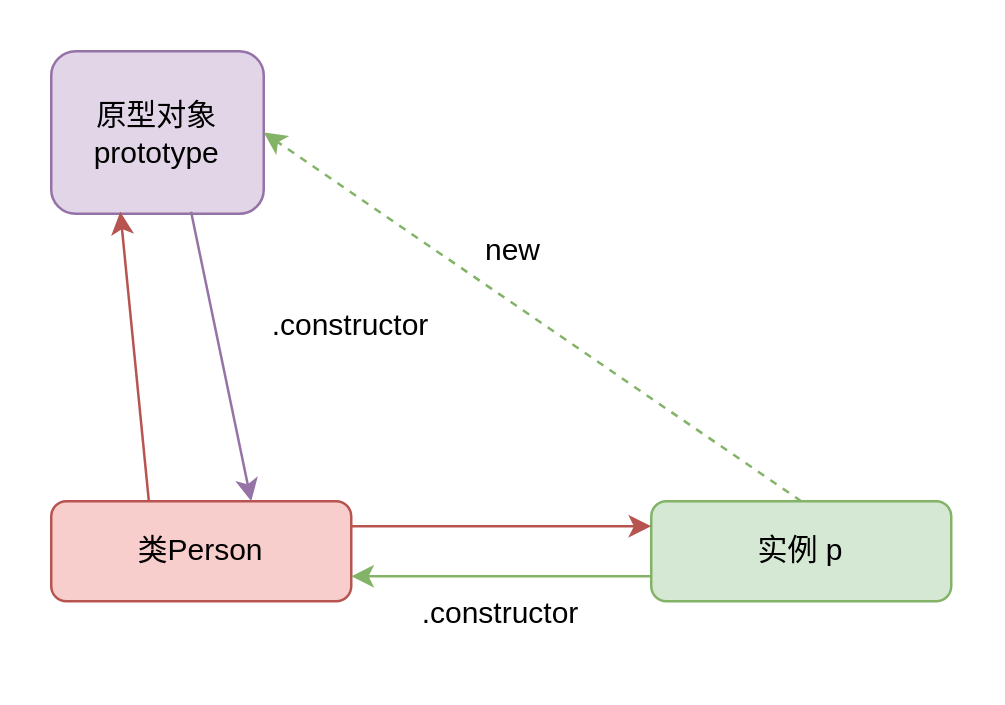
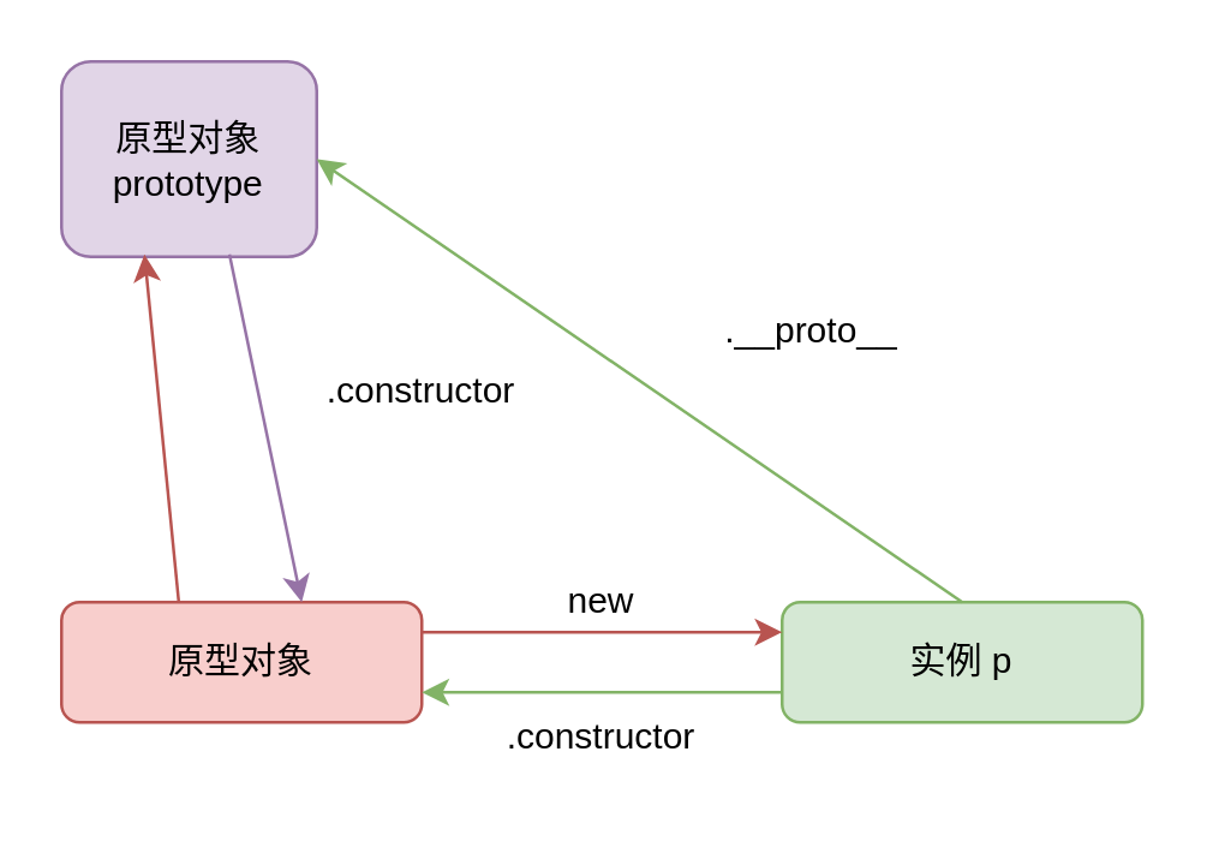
  <mxCell id="0" />
  <mxCell id="1" parent="0" />
+ <mxCell id="2" value=".__proto__" style="text;html=1;strokeColor=none;fillColor=none;align=center;verticalAlign=middle;whiteSpace=wrap;rounded=0;" parent="1" vertex="1"><mxGeometry x="240" y="100" width="60" height="20" as="geometry" /></mxCell>
  <mxCell id="3" value=".constructor" style="text;html=1;strokeColor=none;fillColor=none;align=center;verticalAlign=middle;whiteSpace=wrap;rounded=0;" parent="1" vertex="1"><mxGeometry x="110" y="120" width="60" height="20" as="geometry" /></mxCell>
- <mxCell id="4" value="类Person" style="rounded=1;whiteSpace=wrap;html=1;fillColor=#f8cecc;strokeColor=#b85450;" parent="1" vertex="1"><mxGeometry x="20" y="200" width="120" height="40" as="geometry" /></mxCell>
+ <mxCell id="4" value="原型对象" style="rounded=1;whiteSpace=wrap;html=1;fillColor=#f8cecc;strokeColor=#b85450;" parent="1" vertex="1"><mxGeometry x="20" y="200" width="120" height="40" as="geometry" /></mxCell>
  <mxCell id="5" value="实例 p" style="rounded=1;whiteSpace=wrap;html=1;fillColor=#d5e8d4;strokeColor=#82b366;" parent="1" vertex="1"><mxGeometry x="260" y="200" width="120" height="40" as="geometry" /></mxCell>
  <mxCell id="6" value="原型对象&lt;br&gt;prototype" style="rounded=1;whiteSpace=wrap;html=1;fillColor=#e1d5e7;strokeColor=#9673a6;" parent="1" vertex="1"><mxGeometry x="20" y="20" width="85" height="65" as="geometry" /></mxCell>
- <mxCell id="7" value="" style="endArrow=classic;html=1;exitX=0.5;exitY=0;exitDx=0;exitDy=0;entryX=1;entryY=0.5;entryDx=0;entryDy=0;fillColor=#d5e8d4;strokeColor=#82b366;dashed=1;" parent="1" source="5" target="6" edge="1"><mxGeometry width="50" height="50" relative="1" as="geometry"><mxPoint x="330" y="350" as="sourcePoint" /><mxPoint x="330" y="180" as="targetPoint" /></mxGeometry></mxCell>
+ <mxCell id="7" value="" style="endArrow=classic;html=1;exitX=0.5;exitY=0;exitDx=0;exitDy=0;entryX=1;entryY=0.5;entryDx=0;entryDy=0;fillColor=#d5e8d4;strokeColor=#82b366;" parent="1" source="5" target="6" edge="1"><mxGeometry width="50" height="50" relative="1" as="geometry"><mxPoint x="330" y="350" as="sourcePoint" /><mxPoint x="330" y="180" as="targetPoint" /></mxGeometry></mxCell>
  <mxCell id="8" value="" style="endArrow=classic;html=1;exitX=0.325;exitY=-0.012;exitDx=0;exitDy=0;entryX=0.325;entryY=0.988;entryDx=0;entryDy=0;fillColor=#f8cecc;strokeColor=#b85450;exitPerimeter=0;entryPerimeter=0;" parent="1" source="4" target="6" edge="1"><mxGeometry width="50" height="50" relative="1" as="geometry"><mxPoint x="200" y="130" as="sourcePoint" /><mxPoint x="250" y="80" as="targetPoint" /></mxGeometry></mxCell>
- <mxCell id="9" value="new" style="text;html=1;strokeColor=none;fillColor=none;align=center;verticalAlign=middle;whiteSpace=wrap;rounded=0;" parent="1" vertex="1"><mxGeometry x="185" y="90" width="40" height="20" as="geometry" /></mxCell>
+ <mxCell id="9" value="new" style="text;html=1;strokeColor=none;fillColor=none;align=center;verticalAlign=middle;whiteSpace=wrap;rounded=0;" parent="1" vertex="1"><mxGeometry x="180" y="190" width="40" height="20" as="geometry" /></mxCell>
  <mxCell id="10" value="" style="endArrow=classic;html=1;rounded=0;exitX=1;exitY=0.25;exitDx=0;exitDy=0;entryX=0;entryY=0.25;entryDx=0;entryDy=0;fillColor=#f8cecc;strokeColor=#b85450;" edge="1" parent="1" source="4" target="5"><mxGeometry width="50" height="50" relative="1" as="geometry"><mxPoint x="440" y="400" as="sourcePoint" /><mxPoint x="490" y="350" as="targetPoint" /></mxGeometry></mxCell>
  <mxCell id="11" value="" style="endArrow=classic;html=1;rounded=0;entryX=1;entryY=0.75;entryDx=0;entryDy=0;exitX=0;exitY=0.75;exitDx=0;exitDy=0;fillColor=#d5e8d4;strokeColor=#82b366;" edge="1" parent="1" source="5" target="4"><mxGeometry width="50" height="50" relative="1" as="geometry"><mxPoint x="150" y="370" as="sourcePoint" /><mxPoint x="170" y="260" as="targetPoint" /></mxGeometry></mxCell>
  <mxCell id="12" value=".constructor" style="text;html=1;strokeColor=none;fillColor=none;align=center;verticalAlign=middle;whiteSpace=wrap;rounded=0;" vertex="1" parent="1"><mxGeometry x="170" y="230" width="60" height="30" as="geometry" /></mxCell>
  <mxCell id="13" value="" style="endArrow=classic;html=1;rounded=0;exitX=0.658;exitY=0.988;exitDx=0;exitDy=0;fillColor=#e1d5e7;strokeColor=#9673a6;exitPerimeter=0;" edge="1" parent="1" source="6"><mxGeometry width="50" height="50" relative="1" as="geometry"><mxPoint x="70" y="150" as="sourcePoint" /><mxPoint x="100" y="200" as="targetPoint" /></mxGeometry></mxCell>
